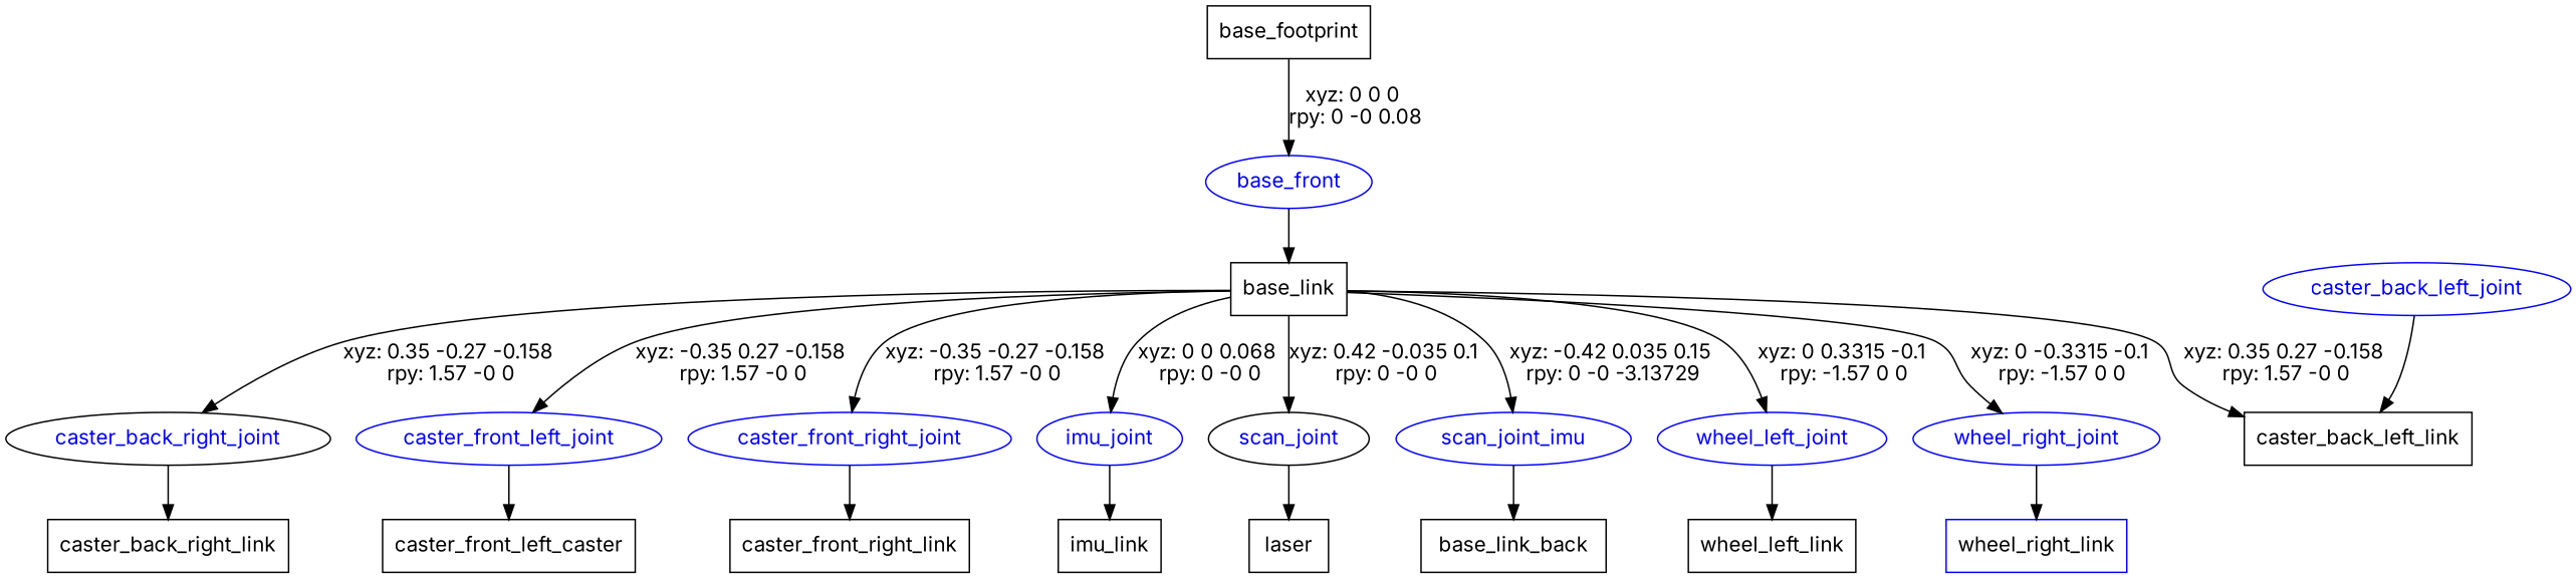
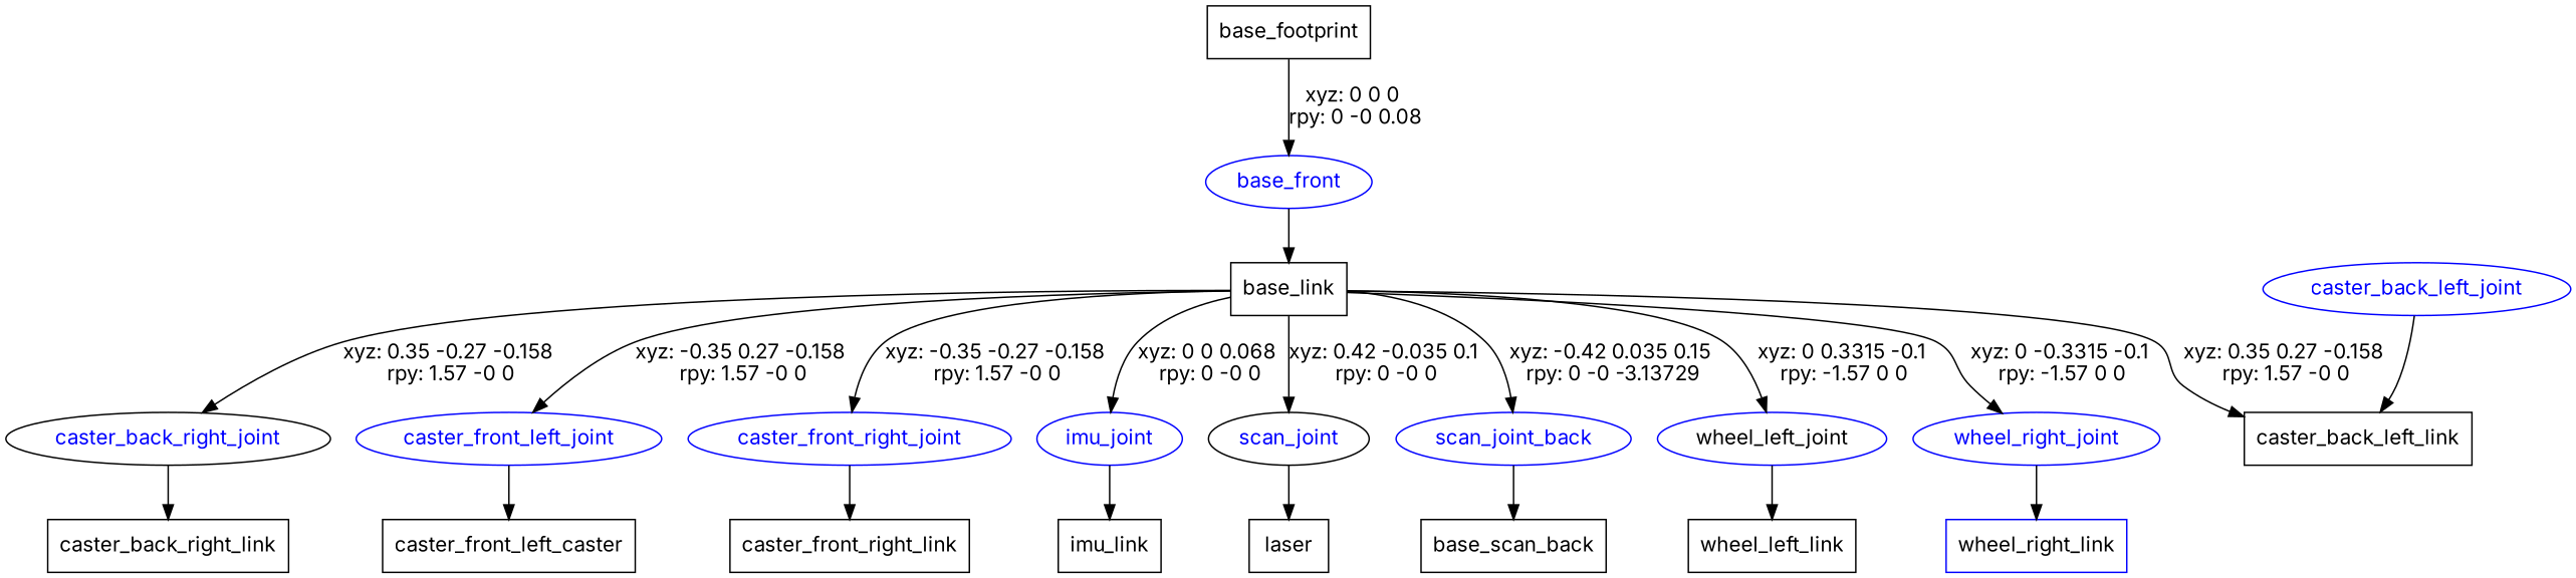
  digraph {
    fontname=Inter
    node [fontname=Inter shape=box]
    edge [fontname=Inter]
    n1 [label=base_footprint]
    n2 [color=blue fontcolor=blue label=base_front shape=ellipse]
    n3 [label=base_link]
    caster_back_right_joint [color=black fontcolor=blue shape=ellipse]
    caster_front_left_joint [color=blue fontcolor=blue shape=ellipse]
    caster_front_right_joint [color=blue fontcolor=blue shape=ellipse]
    imu_joint [color=blue fontcolor=blue shape=ellipse]
    scan_joint [color=black fontcolor=blue shape=ellipse]
-   scan_joint_back [color=blue fontcolor=blue shape=ellipse label=scan_joint_imu]
-   wheel_left_joint [color=blue fontcolor=blue shape=ellipse]
+   scan_joint_back [color=blue fontcolor=blue shape=ellipse]
+   wheel_left_joint [color=blue fontcolor=black shape=ellipse]
    wheel_right_joint [color=blue fontcolor=blue shape=ellipse]
    n12 [label=caster_back_left_link]
    caster_back_left_joint [color=blue fontcolor=blue shape=ellipse]
    n14 [label=caster_back_right_link]
    n15 [label=caster_front_left_caster]
    n16 [label=caster_front_right_link]
    n17 [label=imu_link]
    n18 [label=laser]
-   n19 [label=base_link_back]
+   n19 [label=base_scan_back]
    n20 [label=wheel_left_link]
    n21 [color=blue label=wheel_right_link]
    n1 -> n2 [label="xyz: 0 0 0 \nrpy: 0 -0 0.08"]
    n2 -> n3
    n3 -> caster_back_right_joint [label="xyz: 0.35 -0.27 -0.158 \nrpy: 1.57 -0 0"]
    n3 -> caster_front_left_joint [label="xyz: -0.35 0.27 -0.158 \nrpy: 1.57 -0 0"]
    n3 -> caster_front_right_joint [label="xyz: -0.35 -0.27 -0.158 \nrpy: 1.57 -0 0"]
    n3 -> imu_joint [label="xyz: 0 0 0.068 \nrpy: 0 -0 0"]
    n3 -> scan_joint [label="xyz: 0.42 -0.035 0.1 \nrpy: 0 -0 0"]
    n3 -> scan_joint_back [label="xyz: -0.42 0.035 0.15 \nrpy: 0 -0 -3.13729"]
    n3 -> wheel_left_joint [label="xyz: 0 0.3315 -0.1 \nrpy: -1.57 0 0"]
    n3 -> wheel_right_joint [label="xyz: 0 -0.3315 -0.1 \nrpy: -1.57 0 0"]
    n3 -> n12 [label="xyz: 0.35 0.27 -0.158 \nrpy: 1.57 -0 0"]
    caster_back_right_joint -> n14
    caster_front_left_joint -> n15
    caster_front_right_joint -> n16
    imu_joint -> n17
    scan_joint -> n18
    scan_joint_back -> n19
    wheel_left_joint -> n20
    wheel_right_joint -> n21
    caster_back_left_joint -> n12
  }
